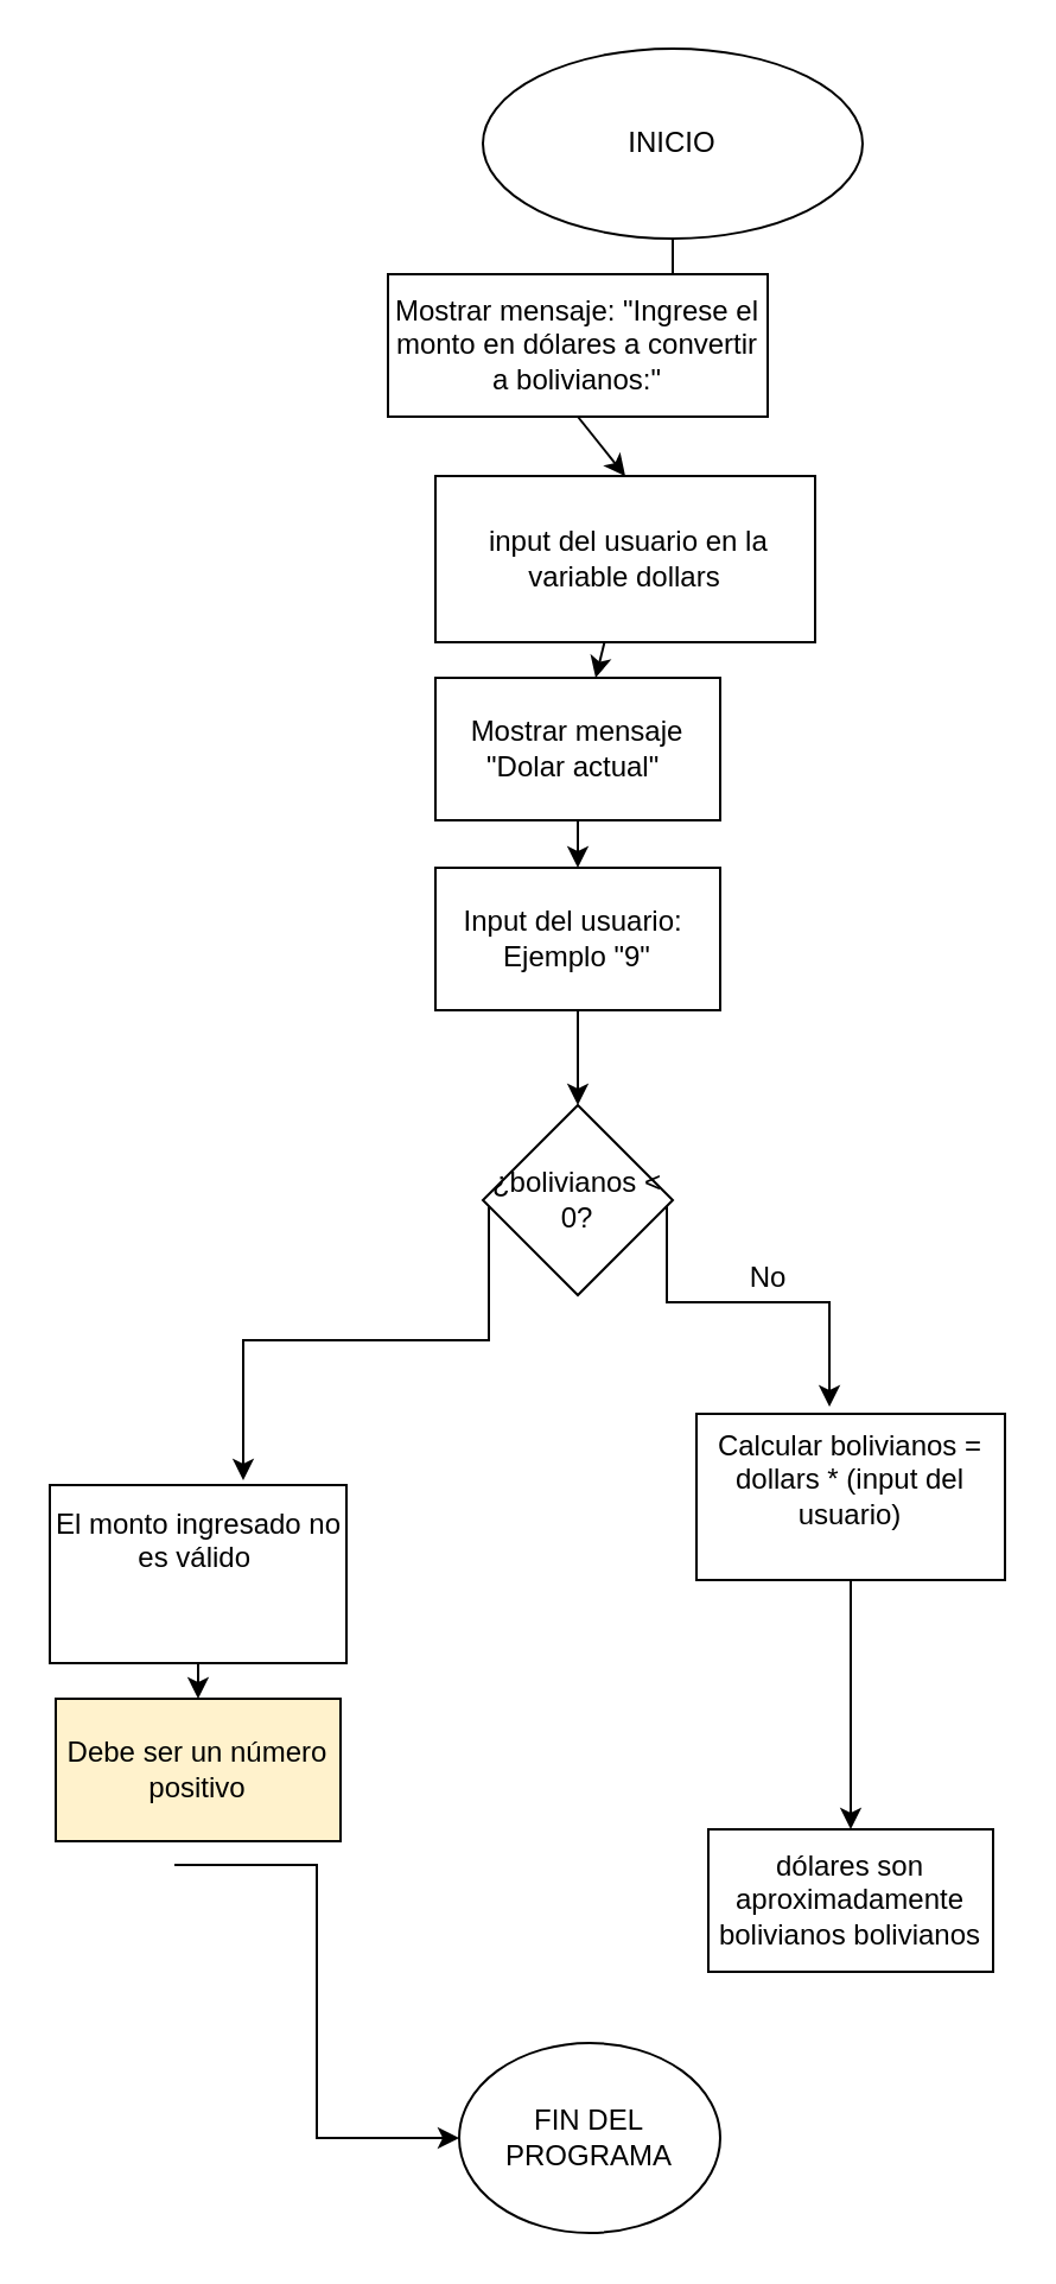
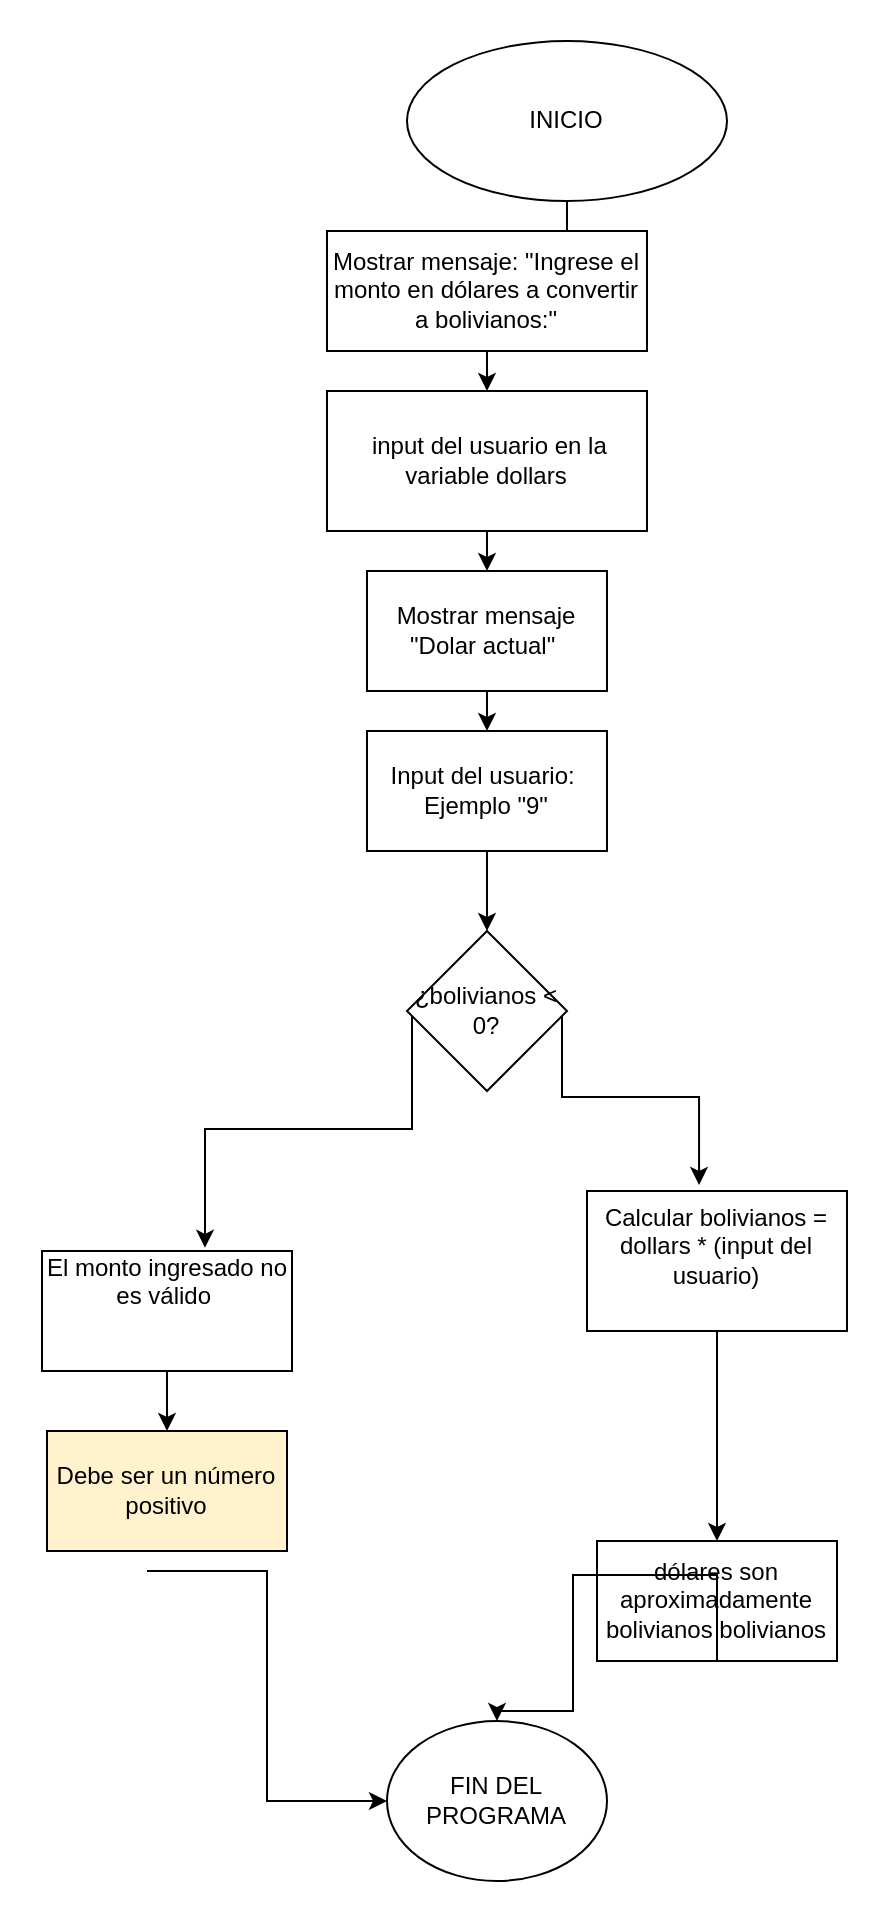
  <mxCell id="0" />
  <mxCell id="1" parent="0" />
  <mxCell id="2" style="edgeStyle=orthogonalEdgeStyle;rounded=0;orthogonalLoop=1;jettySize=auto;html=1;exitX=0.5;exitY=1;exitDx=0;exitDy=0;entryX=0.5;entryY=0;entryDx=0;entryDy=0;" parent="1" source="3" target="5" edge="1"><mxGeometry relative="1" as="geometry"><mxPoint x="233" y="155" as="targetPoint" /></mxGeometry></mxCell>
  <mxCell id="3" value="INICIO" style="ellipse;whiteSpace=wrap;html=1;" parent="1" vertex="1"><mxGeometry x="203" y="20" width="160" height="80" as="geometry" /></mxCell>
  <mxCell id="4" style="edgeStyle=none;rounded=0;orthogonalLoop=1;jettySize=auto;html=1;exitX=0.5;exitY=1;exitDx=0;exitDy=0;entryX=0.5;entryY=0;entryDx=0;entryDy=0;" edge="1" parent="1" source="5" target="7"><mxGeometry relative="1" as="geometry"><mxPoint x="243" y="195" as="targetPoint" /></mxGeometry></mxCell>
  <mxCell id="5" value="Mostrar mensaje: &quot;Ingrese el monto en dólares a convertir a bolivianos:&quot;" style="whiteSpace=wrap;html=1;" parent="1" vertex="1"><mxGeometry x="163" y="115" width="160" height="60" as="geometry" /></mxCell>
  <mxCell id="6" value="" style="edgeStyle=none;rounded=0;orthogonalLoop=1;jettySize=auto;html=1;" edge="1" parent="1" source="7" target="19"><mxGeometry relative="1" as="geometry" /></mxCell>
- <mxCell id="7" value="&lt;br&gt;&amp;nbsp;input del usuario en la variable dollars&lt;div&gt;&lt;br/&gt;&lt;/div&gt;" style="whiteSpace=wrap;html=1;" parent="1" vertex="1"><mxGeometry x="183" y="200" width="160" height="70" as="geometry" /></mxCell>
+ <mxCell id="7" value="&lt;br&gt;&amp;nbsp;input del usuario en la variable dollars&lt;div&gt;&lt;br/&gt;&lt;/div&gt;" style="whiteSpace=wrap;html=1;" parent="1" vertex="1"><mxGeometry x="163" y="195" width="160" height="70" as="geometry" /></mxCell>
  <mxCell id="8" style="edgeStyle=elbowEdgeStyle;rounded=0;orthogonalLoop=1;jettySize=auto;elbow=vertical;html=1;exitX=0.25;exitY=1;exitDx=0;exitDy=0;entryX=0.652;entryY=-0.027;entryDx=0;entryDy=0;entryPerimeter=0;" edge="1" parent="1" target="13"><mxGeometry relative="1" as="geometry"><mxPoint x="205.5" y="505" as="sourcePoint" /><mxPoint x="113" y="535" as="targetPoint" /></mxGeometry></mxCell>
  <mxCell id="9" style="edgeStyle=none;rounded=0;orthogonalLoop=1;jettySize=auto;html=1;entryX=1;entryY=0.5;entryDx=0;entryDy=0;" parent="1" edge="1"><mxGeometry relative="1" as="geometry"><mxPoint x="318" y="480" as="sourcePoint" /><mxPoint x="318" y="480" as="targetPoint" /></mxGeometry></mxCell>
  <mxCell id="10" style="edgeStyle=none;rounded=0;orthogonalLoop=1;jettySize=auto;html=1;exitX=0.5;exitY=1;exitDx=0;exitDy=0;entryX=0.5;entryY=0;entryDx=0;entryDy=0;" parent="1" source="11" target="17" edge="1"><mxGeometry relative="1" as="geometry"><mxPoint x="218" y="665" as="targetPoint" /></mxGeometry></mxCell>
  <mxCell id="11" value="Calcular bolivianos = dollars * (input del usuario)&lt;div&gt;&lt;br&gt;&lt;/div&gt;" style="whiteSpace=wrap;html=1;" parent="1" vertex="1"><mxGeometry x="293" y="595" width="130" height="70" as="geometry" /></mxCell>
  <mxCell id="12" style="edgeStyle=none;rounded=0;orthogonalLoop=1;jettySize=auto;html=1;exitX=0.5;exitY=1;exitDx=0;exitDy=0;entryX=0.5;entryY=0;entryDx=0;entryDy=0;" parent="1" source="13" target="15" edge="1"><mxGeometry relative="1" as="geometry"><mxPoint x="41" y="665" as="targetPoint" /></mxGeometry></mxCell>
- <mxCell id="13" value="El monto ingresado no es válido&amp;nbsp;&lt;div&gt;&lt;br&gt;&lt;/div&gt;&lt;div&gt;&lt;br&gt;&lt;/div&gt;" style="whiteSpace=wrap;html=1;" parent="1" vertex="1"><mxGeometry x="20.5" y="625" width="125" height="75" as="geometry" /></mxCell>
+ <mxCell id="13" value="El monto ingresado no es válido&amp;nbsp;&lt;div&gt;&lt;br&gt;&lt;/div&gt;&lt;div&gt;&lt;br&gt;&lt;/div&gt;" style="whiteSpace=wrap;html=1;" parent="1" vertex="1"><mxGeometry x="20.5" y="625" width="125" height="60" as="geometry" /></mxCell>
  <mxCell id="14" style="edgeStyle=elbowEdgeStyle;rounded=0;orthogonalLoop=1;jettySize=auto;html=1;exitX=0.5;exitY=1;exitDx=0;exitDy=0;entryX=0;entryY=0.5;entryDx=0;entryDy=0;" parent="1" target="26" edge="1"><mxGeometry relative="1" as="geometry"><mxPoint x="73" y="785" as="sourcePoint" /><mxPoint x="203" y="895" as="targetPoint" /></mxGeometry></mxCell>
  <mxCell id="15" value="Debe ser un número positivo" style="whiteSpace=wrap;html=1;fillColor=#fff2cc;" parent="1" vertex="1"><mxGeometry x="23" y="715" width="120" height="60" as="geometry" /></mxCell>
  <mxCell id="16" style="edgeStyle=none;rounded=0;orthogonalLoop=1;jettySize=auto;html=1;exitX=0.75;exitY=1;exitDx=0;exitDy=0;" parent="1" source="15" target="15" edge="1"><mxGeometry relative="1" as="geometry" /></mxCell>
  <mxCell id="17" value="dólares son aproximadamente bolivianos bolivianos" style="whiteSpace=wrap;html=1;" parent="1" vertex="1"><mxGeometry x="298" y="770" width="120" height="60" as="geometry" /></mxCell>
  <mxCell id="18" style="rounded=0;orthogonalLoop=1;jettySize=auto;html=1;exitX=0.5;exitY=1;exitDx=0;exitDy=0;entryX=0.5;entryY=0;entryDx=0;entryDy=0;elbow=vertical;" edge="1" parent="1" source="19" target="21"><mxGeometry relative="1" as="geometry" /></mxCell>
  <mxCell id="19" value="Mostrar mensaje &quot;Dolar actual&quot;&amp;nbsp;" style="whiteSpace=wrap;html=1;" vertex="1" parent="1"><mxGeometry x="183" y="285" width="120" height="60" as="geometry" /></mxCell>
  <mxCell id="20" style="edgeStyle=none;rounded=0;orthogonalLoop=1;jettySize=auto;html=1;exitX=0.5;exitY=1;exitDx=0;exitDy=0;elbow=vertical;entryX=0.5;entryY=0;entryDx=0;entryDy=0;" edge="1" parent="1" source="21" target="24"><mxGeometry relative="1" as="geometry"><mxPoint x="243" y="455" as="targetPoint" /></mxGeometry></mxCell>
  <mxCell id="21" value="Input del usuario:&amp;nbsp;&lt;div&gt;Ejemplo &quot;9&quot;&lt;/div&gt;" style="whiteSpace=wrap;html=1;" vertex="1" parent="1"><mxGeometry x="183" y="365" width="120" height="60" as="geometry" /></mxCell>
  <mxCell id="22" value="" style="rounded=0;orthogonalLoop=1;jettySize=auto;html=1;exitX=0.75;exitY=1;exitDx=0;exitDy=0;entryX=0.431;entryY=-0.043;entryDx=0;entryDy=0;entryPerimeter=0;elbow=vertical;edgeStyle=elbowEdgeStyle;" edge="1" parent="1" target="11"><mxGeometry relative="1" as="geometry"><mxPoint x="280.5" y="505" as="sourcePoint" /><mxPoint x="319.32" y="533.84" as="targetPoint" /></mxGeometry></mxCell>
+ <mxCell id="23" style="edgeStyle=orthogonalEdgeStyle;rounded=0;orthogonalLoop=1;jettySize=auto;html=1;exitX=0.5;exitY=1;exitDx=0;exitDy=0;entryX=0.5;entryY=0;entryDx=0;entryDy=0;elbow=vertical;" edge="1" parent="1" source="17" target="26"><mxGeometry relative="1" as="geometry"><mxPoint x="284.98" y="819" as="targetPoint" /><Array as="points"><mxPoint x="358" y="787" /><mxPoint x="286" y="787" /><mxPoint x="286" y="855" /></Array></mxGeometry></mxCell>
  <mxCell id="24" value="¿bolivianos &amp;lt; 0?" style="rhombus;whiteSpace=wrap;html=1;" vertex="1" parent="1"><mxGeometry x="203" y="465" width="80" height="80" as="geometry" /></mxCell>
- <mxCell id="25" value="No" style="text;html=1;align=center;verticalAlign=middle;resizable=0;points=[];autosize=1;strokeColor=none;fillColor=none;" vertex="1" parent="1"><mxGeometry x="303" y="523" width="40" height="30" as="geometry" /></mxCell>
  <mxCell id="26" value="FIN DEL PROGRAMA" style="ellipse;whiteSpace=wrap;html=1;" vertex="1" parent="1"><mxGeometry x="193" y="860" width="110" height="80" as="geometry" /></mxCell>
